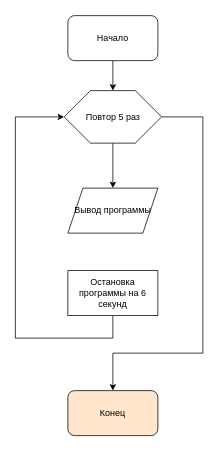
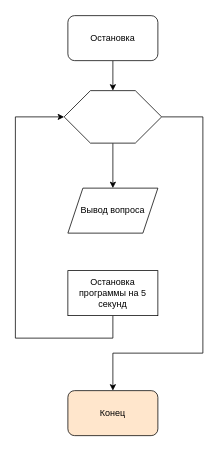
  <mxCell id="0" />
  <mxCell id="1" parent="0" />
  <mxCell id="2" style="edgeStyle=orthogonalEdgeStyle;rounded=0;orthogonalLoop=1;jettySize=auto;html=1;" edge="1" parent="1" source="3" target="6"><mxGeometry relative="1" as="geometry" /></mxCell>
- <mxCell id="3" value="Начало" style="rounded=1;whiteSpace=wrap;html=1;" vertex="1" parent="1"><mxGeometry x="90" y="20" width="120" height="60" as="geometry" /></mxCell>
+ <mxCell id="3" value="Остановка" style="rounded=1;whiteSpace=wrap;html=1;" vertex="1" parent="1"><mxGeometry x="90" y="20" width="120" height="60" as="geometry" /></mxCell>
  <mxCell id="4" style="edgeStyle=orthogonalEdgeStyle;rounded=0;orthogonalLoop=1;jettySize=auto;html=1;entryX=0.5;entryY=0;entryDx=0;entryDy=0;" edge="1" parent="1" source="6" target="8"><mxGeometry relative="1" as="geometry"><mxPoint x="150" y="240" as="targetPoint" /></mxGeometry></mxCell>
  <mxCell id="5" style="edgeStyle=orthogonalEdgeStyle;rounded=0;orthogonalLoop=1;jettySize=auto;html=1;entryX=0.5;entryY=0;entryDx=0;entryDy=0;" edge="1" parent="1" source="6" target="11"><mxGeometry relative="1" as="geometry"><mxPoint x="150" y="520" as="targetPoint" /><Array as="points"><mxPoint x="270" y="155" /><mxPoint x="270" y="470" /><mxPoint x="150" y="470" /></Array></mxGeometry></mxCell>
  <mxCell id="6" value="" style="verticalLabelPosition=bottom;verticalAlign=top;html=1;shape=hexagon;perimeter=hexagonPerimeter2;arcSize=6;size=0.27;" vertex="1" parent="1"><mxGeometry x="85" y="120" width="130" height="70" as="geometry" /></mxCell>
- <mxCell id="7" value="Повтор 5 раз" style="text;html=1;align=center;verticalAlign=middle;resizable=0;points=[];autosize=1;strokeColor=none;fillColor=none;" vertex="1" parent="1"><mxGeometry x="105" y="145" width="90" height="20" as="geometry" /></mxCell>
- <mxCell id="8" value="Вывод программы" style="shape=parallelogram;perimeter=parallelogramPerimeter;whiteSpace=wrap;html=1;fixedSize=1;" vertex="1" parent="1"><mxGeometry x="90" y="250" width="120" height="60" as="geometry" /></mxCell>
+ <mxCell id="8" value="Вывод вопроса" style="shape=parallelogram;perimeter=parallelogramPerimeter;whiteSpace=wrap;html=1;fixedSize=1;" vertex="1" parent="1"><mxGeometry x="90" y="250" width="120" height="60" as="geometry" /></mxCell>
  <mxCell id="9" style="edgeStyle=orthogonalEdgeStyle;rounded=0;orthogonalLoop=1;jettySize=auto;html=1;entryX=0;entryY=0.5;entryDx=0;entryDy=0;" edge="1" parent="1" source="10" target="6"><mxGeometry relative="1" as="geometry"><Array as="points"><mxPoint x="150" y="450" /><mxPoint x="20" y="450" /><mxPoint x="20" y="155" /></Array></mxGeometry></mxCell>
- <mxCell id="10" value="Остановка программы на 6 секунд" style="rounded=0;whiteSpace=wrap;html=1;" vertex="1" parent="1"><mxGeometry x="90" y="360" width="120" height="60" as="geometry" /></mxCell>
+ <mxCell id="10" value="Остановка программы на 5 секунд" style="rounded=0;whiteSpace=wrap;html=1;" vertex="1" parent="1"><mxGeometry x="90" y="360" width="120" height="60" as="geometry" /></mxCell>
  <mxCell id="11" value="Конец" style="rounded=1;whiteSpace=wrap;html=1;fillColor=#ffe6cc;" vertex="1" parent="1"><mxGeometry x="90" y="520" width="120" height="60" as="geometry" /></mxCell>
